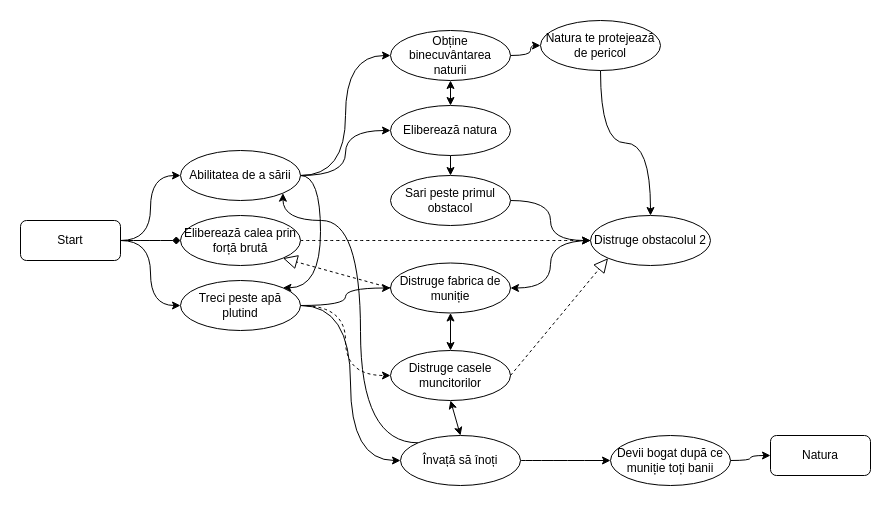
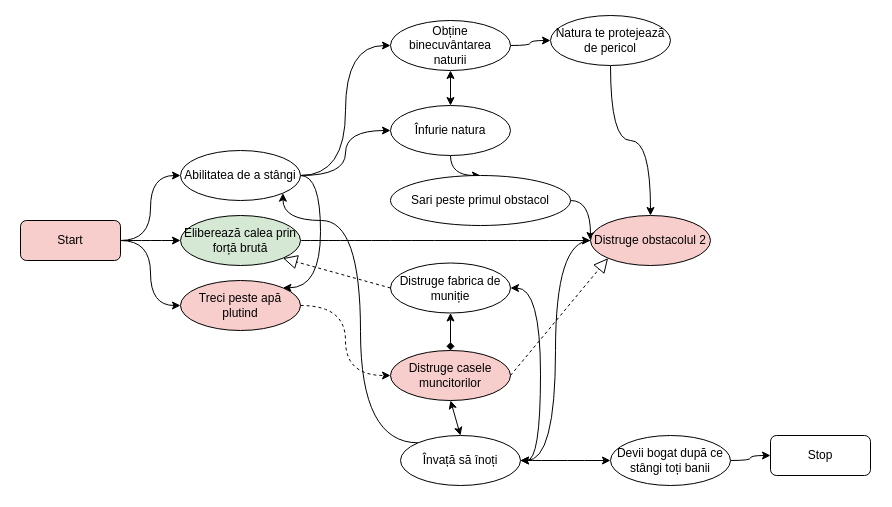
  <mxCell id="0" />
  <mxCell id="1" parent="0" />
  <mxCell id="2" style="edgeStyle=orthogonalEdgeStyle;rounded=0;orthogonalLoop=1;jettySize=auto;html=1;entryX=0;entryY=0.5;entryDx=0;entryDy=0;curved=1;" edge="1" parent="1" source="5" target="9"><mxGeometry relative="1" as="geometry" /></mxCell>
- <mxCell id="3" style="edgeStyle=orthogonalEdgeStyle;curved=1;rounded=0;orthogonalLoop=1;jettySize=auto;html=1;entryX=0;entryY=0.5;entryDx=0;entryDy=0;endArrow=diamond;" edge="1" parent="1" source="5" target="11"><mxGeometry relative="1" as="geometry" /></mxCell>
+ <mxCell id="3" style="edgeStyle=orthogonalEdgeStyle;curved=1;rounded=0;orthogonalLoop=1;jettySize=auto;html=1;entryX=0;entryY=0.5;entryDx=0;entryDy=0;" edge="1" parent="1" source="5" target="11"><mxGeometry relative="1" as="geometry" /></mxCell>
  <mxCell id="4" style="edgeStyle=orthogonalEdgeStyle;curved=1;rounded=0;orthogonalLoop=1;jettySize=auto;html=1;entryX=0;entryY=0.5;entryDx=0;entryDy=0;" edge="1" parent="1" source="5" target="19"><mxGeometry relative="1" as="geometry" /></mxCell>
- <mxCell id="5" value="Start" style="rounded=1;whiteSpace=wrap;html=1;" vertex="1" parent="1"><mxGeometry x="20" y="220" width="100" height="40" as="geometry" /></mxCell>
+ <mxCell id="5" value="Start" style="rounded=1;whiteSpace=wrap;html=1;fillColor=#f8cecc;" vertex="1" parent="1"><mxGeometry x="20" y="220" width="100" height="40" as="geometry" /></mxCell>
  <mxCell id="6" style="edgeStyle=orthogonalEdgeStyle;curved=1;rounded=0;orthogonalLoop=1;jettySize=auto;html=1;entryX=0;entryY=0.5;entryDx=0;entryDy=0;" edge="1" parent="1" source="9" target="13"><mxGeometry relative="1" as="geometry" /></mxCell>
  <mxCell id="7" style="edgeStyle=orthogonalEdgeStyle;curved=1;rounded=0;orthogonalLoop=1;jettySize=auto;html=1;entryX=0;entryY=0.5;entryDx=0;entryDy=0;" edge="1" parent="1" source="9" target="15"><mxGeometry relative="1" as="geometry" /></mxCell>
  <mxCell id="8" style="edgeStyle=orthogonalEdgeStyle;curved=1;rounded=0;orthogonalLoop=1;jettySize=auto;html=1;entryX=1;entryY=0;entryDx=0;entryDy=0;exitX=1;exitY=0.5;exitDx=0;exitDy=0;" edge="1" parent="1" source="9" target="19"><mxGeometry relative="1" as="geometry"><Array as="points"><mxPoint x="320" y="175" /><mxPoint x="320" y="287" /></Array></mxGeometry></mxCell>
- <mxCell id="9" value="Abilitatea de a sării" style="ellipse;whiteSpace=wrap;html=1;" vertex="1" parent="1"><mxGeometry x="180" y="150" width="120" height="50" as="geometry" /></mxCell>
- <mxCell id="10" style="edgeStyle=orthogonalEdgeStyle;curved=1;rounded=0;orthogonalLoop=1;jettySize=auto;html=1;entryX=0;entryY=0.5;entryDx=0;entryDy=0;dashed=1;" edge="1" parent="1" source="11" target="27"><mxGeometry relative="1" as="geometry" /></mxCell>
- <mxCell id="11" value="Eliberează calea prin forță brută" style="ellipse;whiteSpace=wrap;html=1;" vertex="1" parent="1"><mxGeometry x="180" y="215" width="120" height="50" as="geometry" /></mxCell>
+ <mxCell id="9" value="Abilitatea de a stângi" style="ellipse;whiteSpace=wrap;html=1;" vertex="1" parent="1"><mxGeometry x="180" y="150" width="120" height="50" as="geometry" /></mxCell>
+ <mxCell id="10" style="edgeStyle=orthogonalEdgeStyle;curved=1;rounded=0;orthogonalLoop=1;jettySize=auto;html=1;entryX=0;entryY=0.5;entryDx=0;entryDy=0;" edge="1" parent="1" source="11" target="27"><mxGeometry relative="1" as="geometry" /></mxCell>
+ <mxCell id="11" value="Eliberează calea prin forță brută" style="ellipse;whiteSpace=wrap;html=1;fillColor=#d5e8d4;" vertex="1" parent="1"><mxGeometry x="180" y="215" width="120" height="50" as="geometry" /></mxCell>
  <mxCell id="12" style="edgeStyle=orthogonalEdgeStyle;curved=1;rounded=0;orthogonalLoop=1;jettySize=auto;html=1;entryX=0;entryY=0.5;entryDx=0;entryDy=0;" edge="1" parent="1" source="13" target="23"><mxGeometry relative="1" as="geometry" /></mxCell>
- <mxCell id="13" value="Obține binecuvântarea naturii" style="ellipse;whiteSpace=wrap;html=1;" vertex="1" parent="1"><mxGeometry x="390" y="30" width="120" height="50" as="geometry" /></mxCell>
+ <mxCell id="13" value="Obține binecuvântarea naturii" style="ellipse;whiteSpace=wrap;html=1;" vertex="1" parent="1"><mxGeometry x="390" y="20" width="120" height="50" as="geometry" /></mxCell>
  <mxCell id="14" style="edgeStyle=orthogonalEdgeStyle;curved=1;rounded=0;orthogonalLoop=1;jettySize=auto;html=1;exitX=0.5;exitY=1;exitDx=0;exitDy=0;" edge="1" parent="1" source="15" target="21"><mxGeometry relative="1" as="geometry" /></mxCell>
- <mxCell id="15" value="Eliberează natura" style="ellipse;whiteSpace=wrap;html=1;" vertex="1" parent="1"><mxGeometry x="390" y="105" width="120" height="50" as="geometry" /></mxCell>
- <mxCell id="16" style="edgeStyle=orthogonalEdgeStyle;curved=1;rounded=0;orthogonalLoop=1;jettySize=auto;html=1;entryX=0;entryY=0.5;entryDx=0;entryDy=0;" edge="1" parent="1" source="19" target="30"><mxGeometry relative="1" as="geometry" /></mxCell>
+ <mxCell id="15" value="Înfurie natura" style="ellipse;whiteSpace=wrap;html=1;" vertex="1" parent="1"><mxGeometry x="390" y="105" width="120" height="50" as="geometry" /></mxCell>
  <mxCell id="17" style="edgeStyle=orthogonalEdgeStyle;curved=1;rounded=0;orthogonalLoop=1;jettySize=auto;html=1;entryX=0;entryY=0.5;entryDx=0;entryDy=0;dashed=1;" edge="1" parent="1" source="19" target="32"><mxGeometry relative="1" as="geometry" /></mxCell>
- <mxCell id="18" style="edgeStyle=orthogonalEdgeStyle;curved=1;rounded=0;orthogonalLoop=1;jettySize=auto;html=1;entryX=0;entryY=0.5;entryDx=0;entryDy=0;" edge="1" parent="1" source="19" target="34"><mxGeometry relative="1" as="geometry" /></mxCell>
- <mxCell id="19" value="Treci peste apă plutind" style="ellipse;whiteSpace=wrap;html=1;" vertex="1" parent="1"><mxGeometry x="180" y="280" width="120" height="50" as="geometry" /></mxCell>
+ <mxCell id="19" value="Treci peste apă plutind" style="ellipse;whiteSpace=wrap;html=1;fillColor=#f8cecc;" vertex="1" parent="1"><mxGeometry x="180" y="280" width="120" height="50" as="geometry" /></mxCell>
  <mxCell id="20" style="edgeStyle=orthogonalEdgeStyle;curved=1;rounded=0;orthogonalLoop=1;jettySize=auto;html=1;entryX=0;entryY=0.5;entryDx=0;entryDy=0;" edge="1" parent="1" source="21" target="27"><mxGeometry relative="1" as="geometry" /></mxCell>
- <mxCell id="21" value="Sari peste primul obstacol" style="ellipse;whiteSpace=wrap;html=1;" vertex="1" parent="1"><mxGeometry x="390" y="175" width="120" height="50" as="geometry" /></mxCell>
+ <mxCell id="21" value="Sari peste primul obstacol" style="ellipse;whiteSpace=wrap;html=1;" vertex="1" parent="1"><mxGeometry x="390" y="175" width="180" height="50" as="geometry" /></mxCell>
  <mxCell id="22" style="edgeStyle=orthogonalEdgeStyle;curved=1;rounded=0;orthogonalLoop=1;jettySize=auto;html=1;entryX=0.5;entryY=0;entryDx=0;entryDy=0;" edge="1" parent="1" source="23" target="27"><mxGeometry relative="1" as="geometry" /></mxCell>
- <mxCell id="23" value="Natura te protejează de pericol" style="ellipse;whiteSpace=wrap;html=1;" vertex="1" parent="1"><mxGeometry x="540" y="20" width="120" height="50" as="geometry" /></mxCell>
+ <mxCell id="23" value="Natura te protejează de pericol" style="ellipse;whiteSpace=wrap;html=1;" vertex="1" parent="1"><mxGeometry x="550" y="15" width="120" height="50" as="geometry" /></mxCell>
  <mxCell id="24" style="edgeStyle=orthogonalEdgeStyle;curved=1;rounded=0;orthogonalLoop=1;jettySize=auto;html=1;entryX=0;entryY=0.5;entryDx=0;entryDy=0;" edge="1" parent="1" source="25" target="31"><mxGeometry relative="1" as="geometry" /></mxCell>
- <mxCell id="25" value="Devii bogat după ce muniție toți banii" style="ellipse;whiteSpace=wrap;html=1;" vertex="1" parent="1"><mxGeometry x="610" y="435" width="120" height="50" as="geometry" /></mxCell>
- <mxCell id="26" style="edgeStyle=orthogonalEdgeStyle;curved=1;rounded=0;orthogonalLoop=1;jettySize=auto;html=1;" edge="1" parent="1" source="27" target="34"><mxGeometry relative="1" as="geometry" /></mxCell>
- <mxCell id="27" value="Distruge obstacolul 2" style="ellipse;whiteSpace=wrap;html=1;" vertex="1" parent="1"><mxGeometry x="590" y="215" width="120" height="50" as="geometry" /></mxCell>
+ <mxCell id="25" value="Devii bogat după ce stângi toți banii" style="ellipse;whiteSpace=wrap;html=1;" vertex="1" parent="1"><mxGeometry x="610" y="435" width="120" height="50" as="geometry" /></mxCell>
+ <mxCell id="26" style="edgeStyle=orthogonalEdgeStyle;curved=1;rounded=0;orthogonalLoop=1;jettySize=auto;html=1;entryX=1;entryY=0.5;entryDx=0;entryDy=0;" edge="1" parent="1" source="27" target="30"><mxGeometry relative="1" as="geometry" /></mxCell>
+ <mxCell id="27" value="Distruge obstacolul 2" style="ellipse;whiteSpace=wrap;html=1;fillColor=#f8cecc;" vertex="1" parent="1"><mxGeometry x="590" y="215" width="120" height="50" as="geometry" /></mxCell>
  <mxCell id="28" style="edgeStyle=orthogonalEdgeStyle;curved=1;rounded=0;orthogonalLoop=1;jettySize=auto;html=1;entryX=0;entryY=0.5;entryDx=0;entryDy=0;" edge="1" parent="1" source="30" target="25"><mxGeometry relative="1" as="geometry" /></mxCell>
  <mxCell id="29" style="edgeStyle=orthogonalEdgeStyle;curved=1;rounded=0;orthogonalLoop=1;jettySize=auto;html=1;exitX=0;exitY=0;exitDx=0;exitDy=0;entryX=1;entryY=1;entryDx=0;entryDy=0;" edge="1" parent="1" source="30" target="9"><mxGeometry relative="1" as="geometry"><Array as="points"><mxPoint x="360" y="442" /><mxPoint x="360" y="220" /><mxPoint x="282" y="220" /></Array></mxGeometry></mxCell>
  <mxCell id="30" value="Învață să înoți" style="ellipse;whiteSpace=wrap;html=1;" vertex="1" parent="1"><mxGeometry x="400" y="435" width="120" height="50" as="geometry" /></mxCell>
- <mxCell id="31" value="Natura" style="rounded=1;whiteSpace=wrap;html=1;" vertex="1" parent="1"><mxGeometry x="770" y="435" width="100" height="40" as="geometry" /></mxCell>
- <mxCell id="32" value="Distruge casele muncitorilor" style="ellipse;whiteSpace=wrap;html=1;" vertex="1" parent="1"><mxGeometry x="390" y="350" width="120" height="50" as="geometry" /></mxCell>
+ <mxCell id="31" value="Stop" style="rounded=1;whiteSpace=wrap;html=1;" vertex="1" parent="1"><mxGeometry x="770" y="435" width="100" height="40" as="geometry" /></mxCell>
+ <mxCell id="32" value="Distruge casele muncitorilor" style="ellipse;whiteSpace=wrap;html=1;fillColor=#f8cecc;" vertex="1" parent="1"><mxGeometry x="390" y="350" width="120" height="50" as="geometry" /></mxCell>
  <mxCell id="33" value="" style="endArrow=block;dashed=1;endFill=0;endSize=12;html=1;exitX=1;exitY=0.5;exitDx=0;exitDy=0;entryX=0;entryY=1;entryDx=0;entryDy=0;" edge="1" parent="1" source="32" target="27"><mxGeometry width="160" relative="1" as="geometry"><mxPoint x="650" y="380" as="sourcePoint" /><mxPoint x="810" y="380" as="targetPoint" /></mxGeometry></mxCell>
  <mxCell id="34" value="Distruge fabrica de muniție" style="ellipse;whiteSpace=wrap;html=1;" vertex="1" parent="1"><mxGeometry x="390" y="262.5" width="120" height="50" as="geometry" /></mxCell>
  <mxCell id="35" value="" style="endArrow=block;dashed=1;endFill=0;endSize=12;html=1;exitX=0;exitY=0.5;exitDx=0;exitDy=0;entryX=1;entryY=1;entryDx=0;entryDy=0;" edge="1" parent="1" source="34" target="11"><mxGeometry width="160" relative="1" as="geometry"><mxPoint x="520" y="370" as="sourcePoint" /><mxPoint x="697.574" y="267.678" as="targetPoint" /></mxGeometry></mxCell>
  <mxCell id="36" value="" style="endArrow=classic;startArrow=classic;html=1;exitX=0.5;exitY=0;exitDx=0;exitDy=0;entryX=0.5;entryY=1;entryDx=0;entryDy=0;" edge="1" parent="1" source="15" target="13"><mxGeometry width="50" height="50" relative="1" as="geometry"><mxPoint x="730" y="150" as="sourcePoint" /><mxPoint x="780" y="100" as="targetPoint" /></mxGeometry></mxCell>
- <mxCell id="37" value="" style="endArrow=classic;startArrow=classic;html=1;exitX=0.5;exitY=1;exitDx=0;exitDy=0;entryX=0.5;entryY=0;entryDx=0;entryDy=0;" edge="1" parent="1" source="34" target="32"><mxGeometry width="50" height="50" relative="1" as="geometry"><mxPoint x="460" y="115" as="sourcePoint" /><mxPoint x="680" y="130" as="targetPoint" /></mxGeometry></mxCell>
+ <mxCell id="37" value="" style="endArrow=diamond;startArrow=classic;html=1;exitX=0.5;exitY=1;exitDx=0;exitDy=0;entryX=0.5;entryY=0;entryDx=0;entryDy=0;" edge="1" parent="1" source="34" target="32"><mxGeometry width="50" height="50" relative="1" as="geometry"><mxPoint x="460" y="115" as="sourcePoint" /><mxPoint x="680" y="130" as="targetPoint" /></mxGeometry></mxCell>
  <mxCell id="38" value="" style="endArrow=classic;startArrow=classic;html=1;exitX=0.5;exitY=0;exitDx=0;exitDy=0;entryX=0.5;entryY=1;entryDx=0;entryDy=0;" edge="1" parent="1" source="30" target="32"><mxGeometry width="50" height="50" relative="1" as="geometry"><mxPoint x="460" y="322.5" as="sourcePoint" /><mxPoint x="460" y="360" as="targetPoint" /></mxGeometry></mxCell>
+ <mxCell id="39" value="" style="endArrow=classic;startArrow=classic;html=1;exitX=1;exitY=0.5;exitDx=0;exitDy=0;entryX=1;entryY=0.5;entryDx=0;entryDy=0;edgeStyle=orthogonalEdgeStyle;curved=1;" edge="1" parent="1" source="34" target="30"><mxGeometry width="50" height="50" relative="1" as="geometry"><mxPoint x="460" y="322.5" as="sourcePoint" /><mxPoint x="460" y="360" as="targetPoint" /><Array as="points"><mxPoint x="540" y="288" /><mxPoint x="540" y="460" /></Array></mxGeometry></mxCell>
